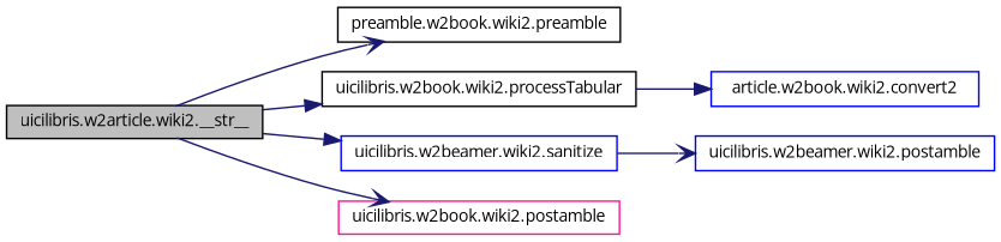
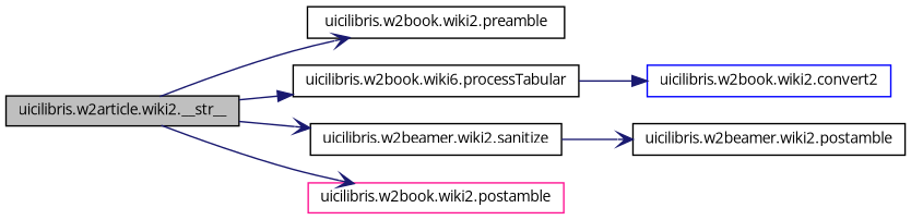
  digraph {
    fontname="Open Sans"
    rankdir=LR
    node [color=black fillcolor=white fontname="Open Sans" fontsize=10 shape=record style=filled]
    edge [arrowhead=vee color=midnightblue fontname="Open Sans" fontsize=10 labelfontname=FreeSans labelfontsize=10 style=solid]
    n1 [fillcolor=grey75 fontcolor=black height=0.2 label="uicilibris.w2article.wiki2.__str__" width=0.4]
-   n2 [height=0.2 label="preamble.w2book.wiki2.preamble" width=0.4]
-   n3 [height=0.2 label="uicilibris.w2book.wiki2.processTabular" width=0.4]
-   n4 [color=blue height=0.2 label="uicilibris.w2beamer.wiki2.sanitize" width=0.4]
+   n2 [height=0.2 label="uicilibris.w2book.wiki2.preamble" width=0.4]
+   n3 [height=0.2 label="uicilibris.w2book.wiki6.processTabular" width=0.4]
+   n4 [height=0.2 label="uicilibris.w2beamer.wiki2.sanitize" width=0.4]
    n5 [color=deeppink height=0.2 label="uicilibris.w2book.wiki2.postamble" width=0.4]
-   n6 [color=blue height=0.2 label="article.w2book.wiki2.convert2" width=0.4]
-   n7 [color=blue height=0.2 label="uicilibris.w2beamer.wiki2.postamble" width=0.4]
+   n6 [color=blue height=0.2 label="uicilibris.w2book.wiki2.convert2" width=0.4]
+   n7 [height=0.2 label="uicilibris.w2beamer.wiki2.postamble" width=0.4]
    n1 -> n2
    n1 -> n3 [arrowhead=normal]
-   n1 -> n4 [arrowhead=normal]
+   n1 -> n4
    n1 -> n5
    n3 -> n6 [arrowhead=normal]
    n4 -> n7
  }
